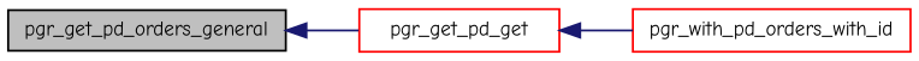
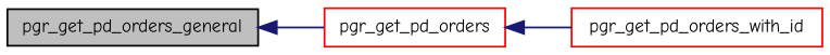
  digraph {
    fontname="Comic Neue"
    rankdir=LR
    node [color=red fillcolor=white fontname="Comic Neue" fontsize=10 shape=record style=filled]
    edge [color=midnightblue dir=back fontname="Comic Neue" fontsize=10 labelfontname=Helvetica labelfontsize=10 style=solid]
    n1 [color=black fillcolor=grey75 fontcolor=black height=0.2 label=pgr_get_pd_orders_general width=0.4]
-   n2 [height=0.2 label=pgr_get_pd_get width=0.4]
-   n3 [height=0.2 label=pgr_with_pd_orders_with_id width=0.4]
+   n2 [height=0.2 label=pgr_get_pd_orders width=0.4]
+   n3 [height=0.2 label=pgr_get_pd_orders_with_id width=0.4]
    n1 -> n2
    n2 -> n3
  }
